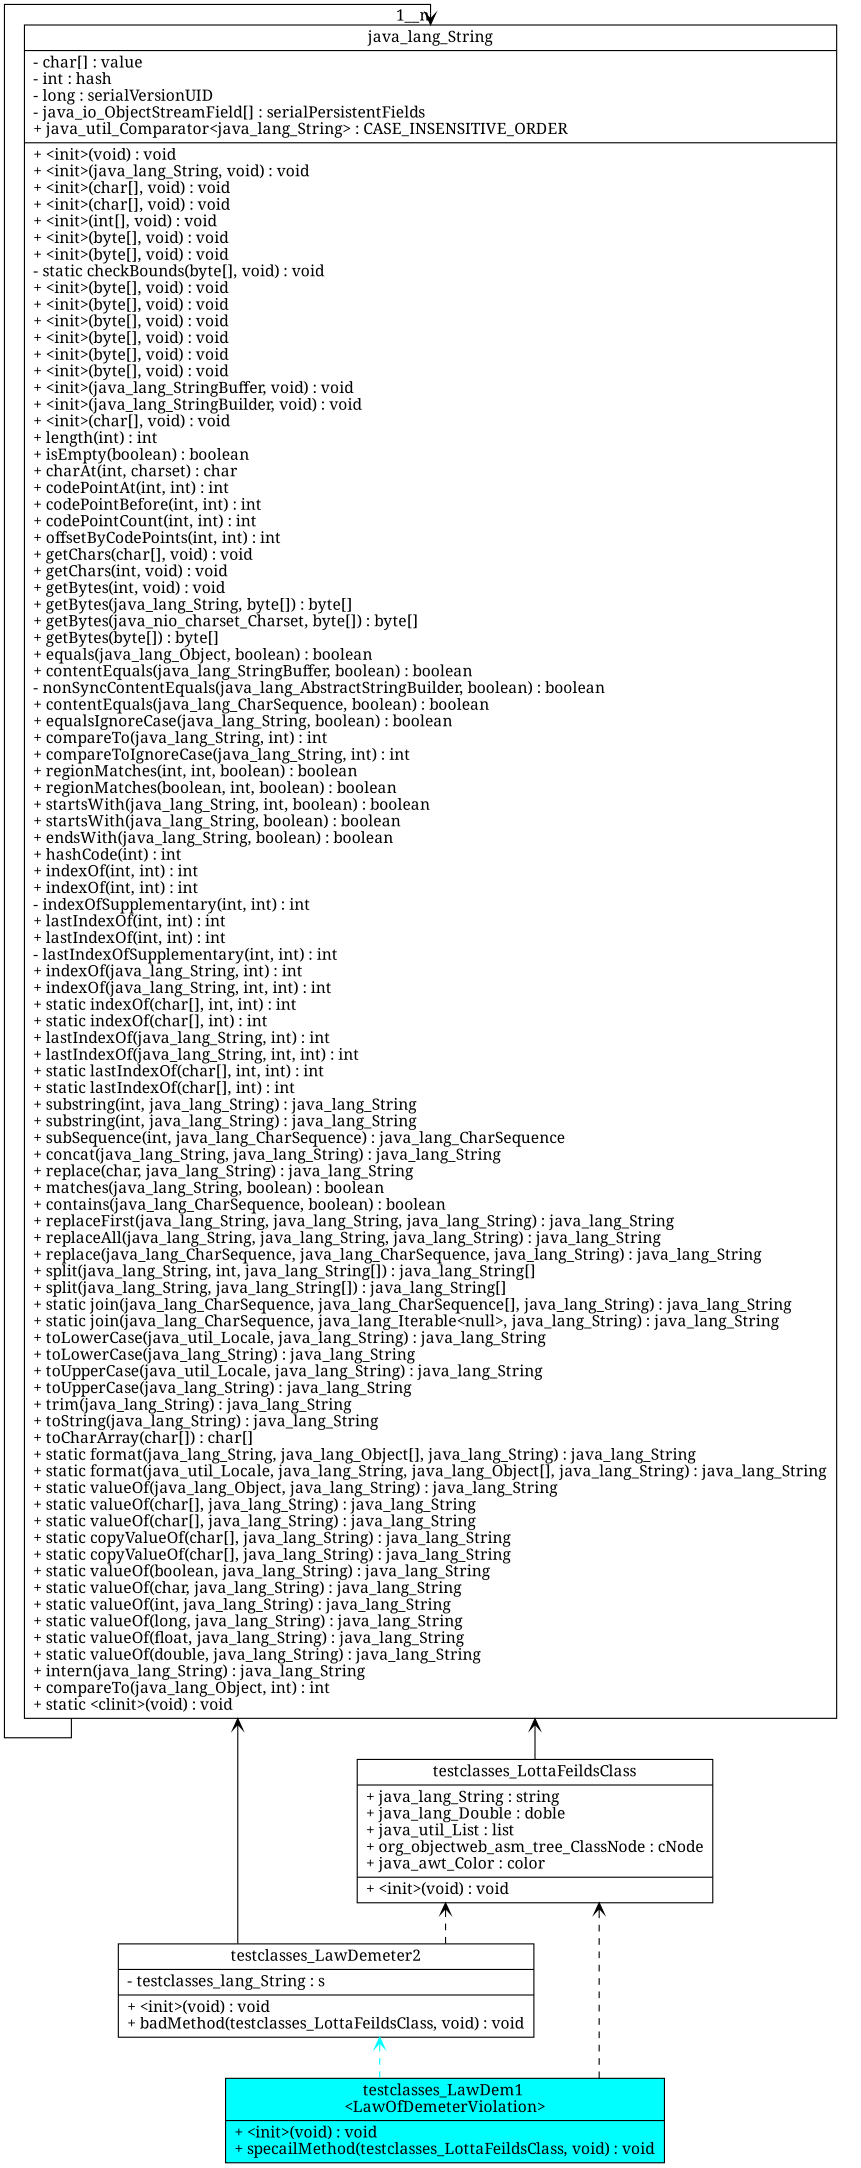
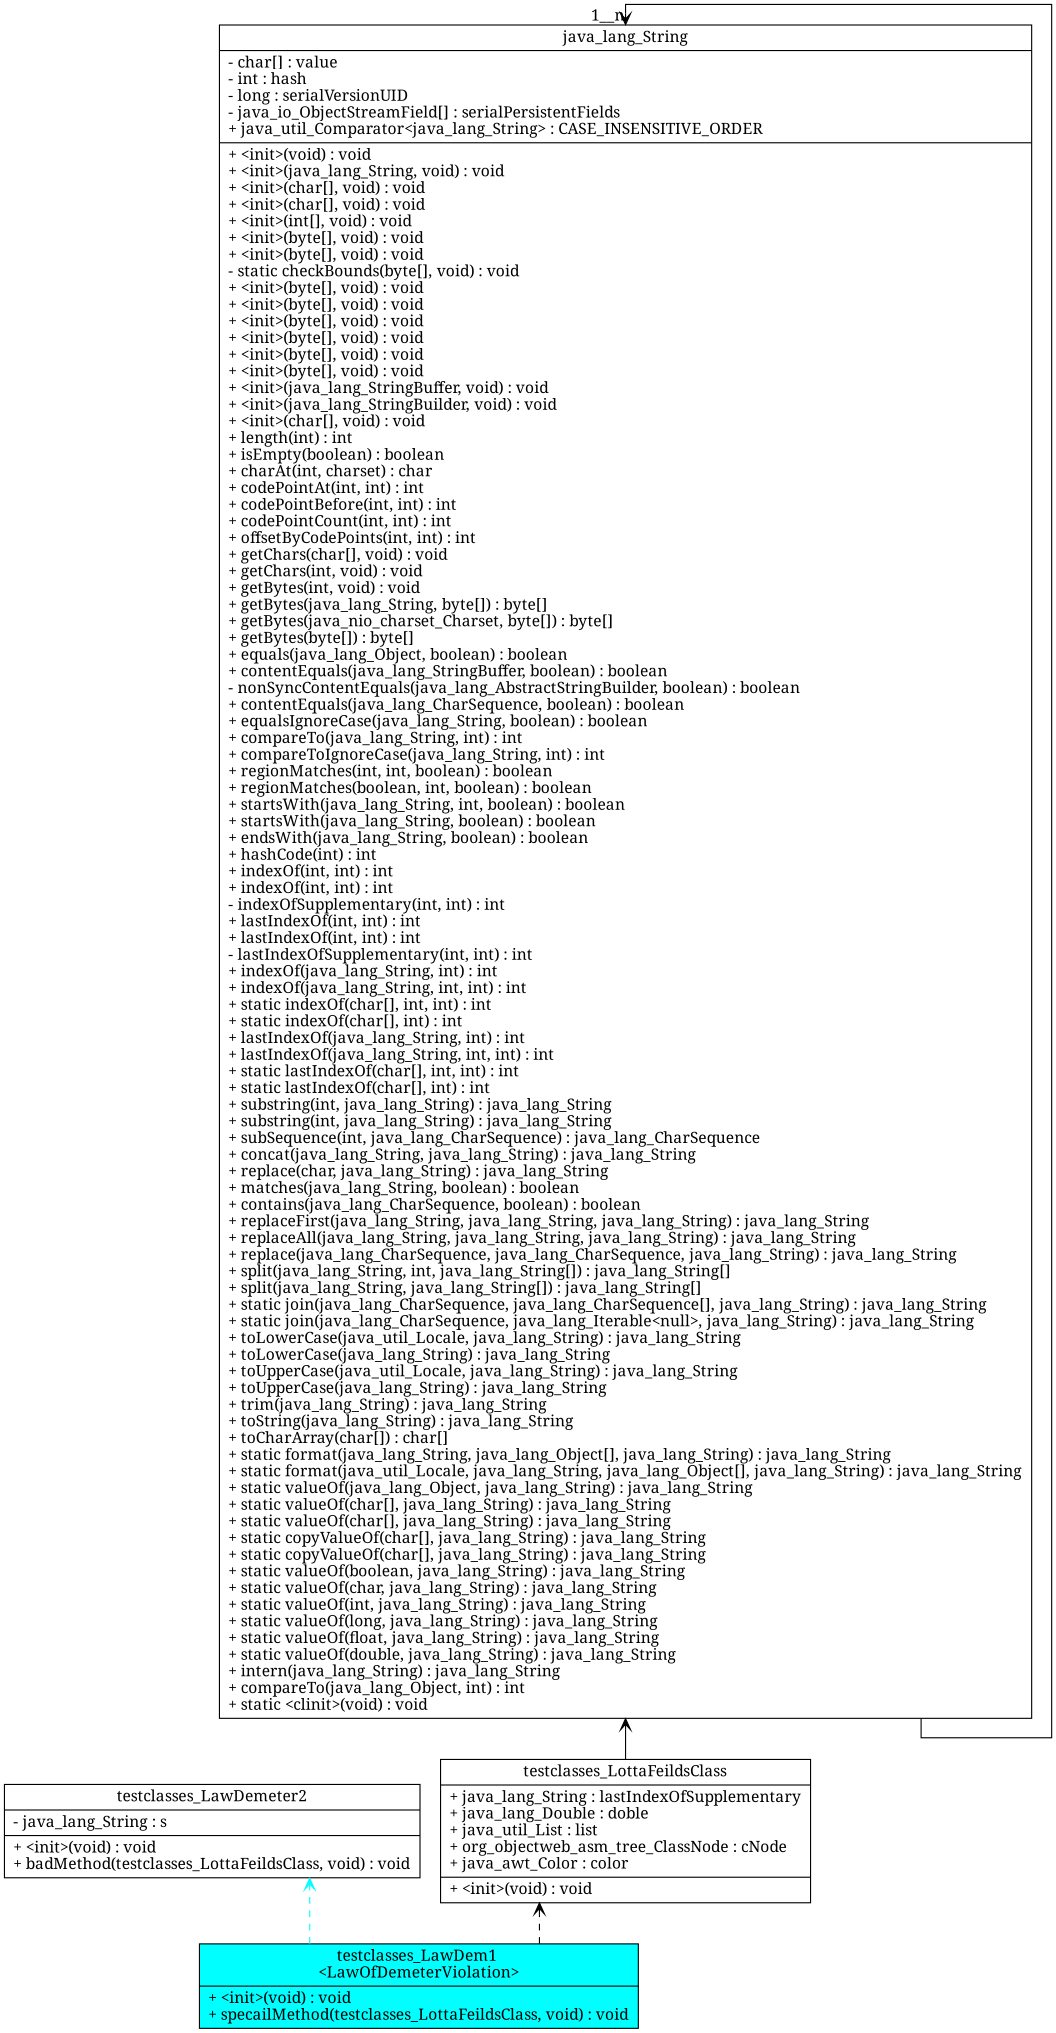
  digraph {
    fontname="Noto Serif"
    rankdir=BT
    splines=ortho
    node [fontname="Noto Serif" shape=record]
    edge [arrowhead=vee dir=forward fontname="Noto Serif" style=solid]
-   n1 [label="{testclasses_LawDemeter2|- testclasses_lang_String : s\l|+ \<init\>(void) : void\l+ badMethod(testclasses_LottaFeildsClass, void) : void\l}"]
+   n1 [label="{testclasses_LawDemeter2|- java_lang_String : s\l|+ \<init\>(void) : void\l+ badMethod(testclasses_LottaFeildsClass, void) : void\l}"]
    n2 [label="{java_lang_String|- char[] : value\l- int : hash\l- long : serialVersionUID\l- java_io_ObjectStreamField[] : serialPersistentFields\l+ java_util_Comparator\<java_lang_String\> : CASE_INSENSITIVE_ORDER\l|+ \<init\>(void) : void\l+ \<init\>(java_lang_String, void) : void\l+ \<init\>(char[], void) : void\l+ \<init\>(char[], void) : void\l+ \<init\>(int[], void) : void\l+ \<init\>(byte[], void) : void\l+ \<init\>(byte[], void) : void\l- static checkBounds(byte[], void) : void\l+ \<init\>(byte[], void) : void\l+ \<init\>(byte[], void) : void\l+ \<init\>(byte[], void) : void\l+ \<init\>(byte[], void) : void\l+ \<init\>(byte[], void) : void\l+ \<init\>(byte[], void) : void\l+ \<init\>(java_lang_StringBuffer, void) : void\l+ \<init\>(java_lang_StringBuilder, void) : void\l+ \<init\>(char[], void) : void\l+ length(int) : int\l+ isEmpty(boolean) : boolean\l+ charAt(int, charset) : char\l+ codePointAt(int, int) : int\l+ codePointBefore(int, int) : int\l+ codePointCount(int, int) : int\l+ offsetByCodePoints(int, int) : int\l+ getChars(char[], void) : void\l+ getChars(int, void) : void\l+ getBytes(int, void) : void\l+ getBytes(java_lang_String, byte[]) : byte[]\l+ getBytes(java_nio_charset_Charset, byte[]) : byte[]\l+ getBytes(byte[]) : byte[]\l+ equals(java_lang_Object, boolean) : boolean\l+ contentEquals(java_lang_StringBuffer, boolean) : boolean\l- nonSyncContentEquals(java_lang_AbstractStringBuilder, boolean) : boolean\l+ contentEquals(java_lang_CharSequence, boolean) : boolean\l+ equalsIgnoreCase(java_lang_String, boolean) : boolean\l+ compareTo(java_lang_String, int) : int\l+ compareToIgnoreCase(java_lang_String, int) : int\l+ regionMatches(int, int, boolean) : boolean\l+ regionMatches(boolean, int, boolean) : boolean\l+ startsWith(java_lang_String, int, boolean) : boolean\l+ startsWith(java_lang_String, boolean) : boolean\l+ endsWith(java_lang_String, boolean) : boolean\l+ hashCode(int) : int\l+ indexOf(int, int) : int\l+ indexOf(int, int) : int\l- indexOfSupplementary(int, int) : int\l+ lastIndexOf(int, int) : int\l+ lastIndexOf(int, int) : int\l- lastIndexOfSupplementary(int, int) : int\l+ indexOf(java_lang_String, int) : int\l+ indexOf(java_lang_String, int, int) : int\l+ static indexOf(char[], int, int) : int\l+ static indexOf(char[], int) : int\l+ lastIndexOf(java_lang_String, int) : int\l+ lastIndexOf(java_lang_String, int, int) : int\l+ static lastIndexOf(char[], int, int) : int\l+ static lastIndexOf(char[], int) : int\l+ substring(int, java_lang_String) : java_lang_String\l+ substring(int, java_lang_String) : java_lang_String\l+ subSequence(int, java_lang_CharSequence) : java_lang_CharSequence\l+ concat(java_lang_String, java_lang_String) : java_lang_String\l+ replace(char, java_lang_String) : java_lang_String\l+ matches(java_lang_String, boolean) : boolean\l+ contains(java_lang_CharSequence, boolean) : boolean\l+ replaceFirst(java_lang_String, java_lang_String, java_lang_String) : java_lang_String\l+ replaceAll(java_lang_String, java_lang_String, java_lang_String) : java_lang_String\l+ replace(java_lang_CharSequence, java_lang_CharSequence, java_lang_String) : java_lang_String\l+ split(java_lang_String, int, java_lang_String[]) : java_lang_String[]\l+ split(java_lang_String, java_lang_String[]) : java_lang_String[]\l+ static join(java_lang_CharSequence, java_lang_CharSequence[], java_lang_String) : java_lang_String\l+ static join(java_lang_CharSequence, java_lang_Iterable\<null\>, java_lang_String) : java_lang_String\l+ toLowerCase(java_util_Locale, java_lang_String) : java_lang_String\l+ toLowerCase(java_lang_String) : java_lang_String\l+ toUpperCase(java_util_Locale, java_lang_String) : java_lang_String\l+ toUpperCase(java_lang_String) : java_lang_String\l+ trim(java_lang_String) : java_lang_String\l+ toString(java_lang_String) : java_lang_String\l+ toCharArray(char[]) : char[]\l+ static format(java_lang_String, java_lang_Object[], java_lang_String) : java_lang_String\l+ static format(java_util_Locale, java_lang_String, java_lang_Object[], java_lang_String) : java_lang_String\l+ static valueOf(java_lang_Object, java_lang_String) : java_lang_String\l+ static valueOf(char[], java_lang_String) : java_lang_String\l+ static valueOf(char[], java_lang_String) : java_lang_String\l+ static copyValueOf(char[], java_lang_String) : java_lang_String\l+ static copyValueOf(char[], java_lang_String) : java_lang_String\l+ static valueOf(boolean, java_lang_String) : java_lang_String\l+ static valueOf(char, java_lang_String) : java_lang_String\l+ static valueOf(int, java_lang_String) : java_lang_String\l+ static valueOf(long, java_lang_String) : java_lang_String\l+ static valueOf(float, java_lang_String) : java_lang_String\l+ static valueOf(double, java_lang_String) : java_lang_String\l+ intern(java_lang_String) : java_lang_String\l+ compareTo(java_lang_Object, int) : int\l+ static \<clinit\>(void) : void\l}"]
-   n3 [label="{testclasses_LottaFeildsClass|+ java_lang_String : string\l+ java_lang_Double : doble\l+ java_util_List : list\l+ org_objectweb_asm_tree_ClassNode : cNode\l+ java_awt_Color : color\l|+ \<init\>(void) : void\l}"]
+   n3 [label="{testclasses_LottaFeildsClass|+ java_lang_String : lastIndexOfSupplementary\l+ java_lang_Double : doble\l+ java_util_List : list\l+ org_objectweb_asm_tree_ClassNode : cNode\l+ java_awt_Color : color\l|+ \<init\>(void) : void\l}"]
    n4 [color=black fillcolor=cyan label="{testclasses_LawDem1 \n\<LawOfDemeterViolation\>|+ \<init\>(void) : void\l+ specailMethod(testclasses_LottaFeildsClass, void) : void\l}" style=filled]
-   n1 -> n2
-   n1 -> n3 [style=dashed]
    n2 -> n2 [headlabel="1__n"]
    n3 -> n2
    n4 -> n1 [color=cyan style=dashed]
    n4 -> n3 [style=dashed]
  }
